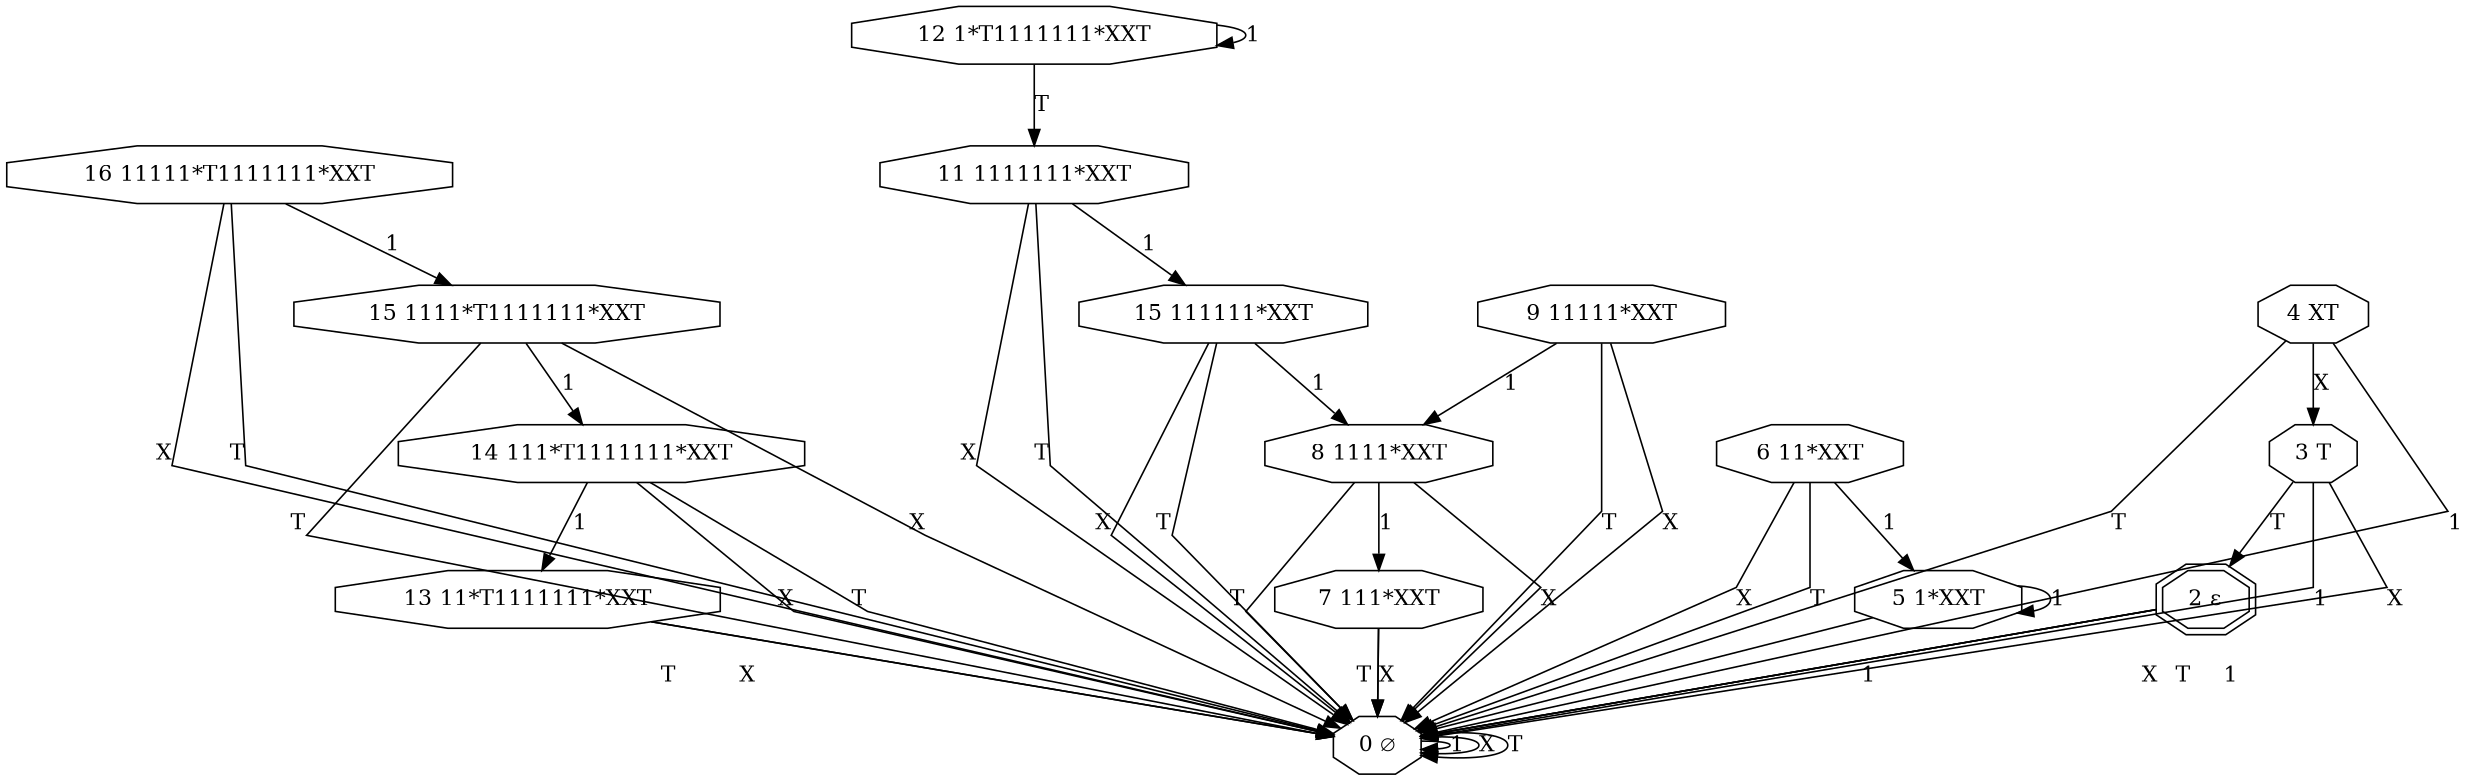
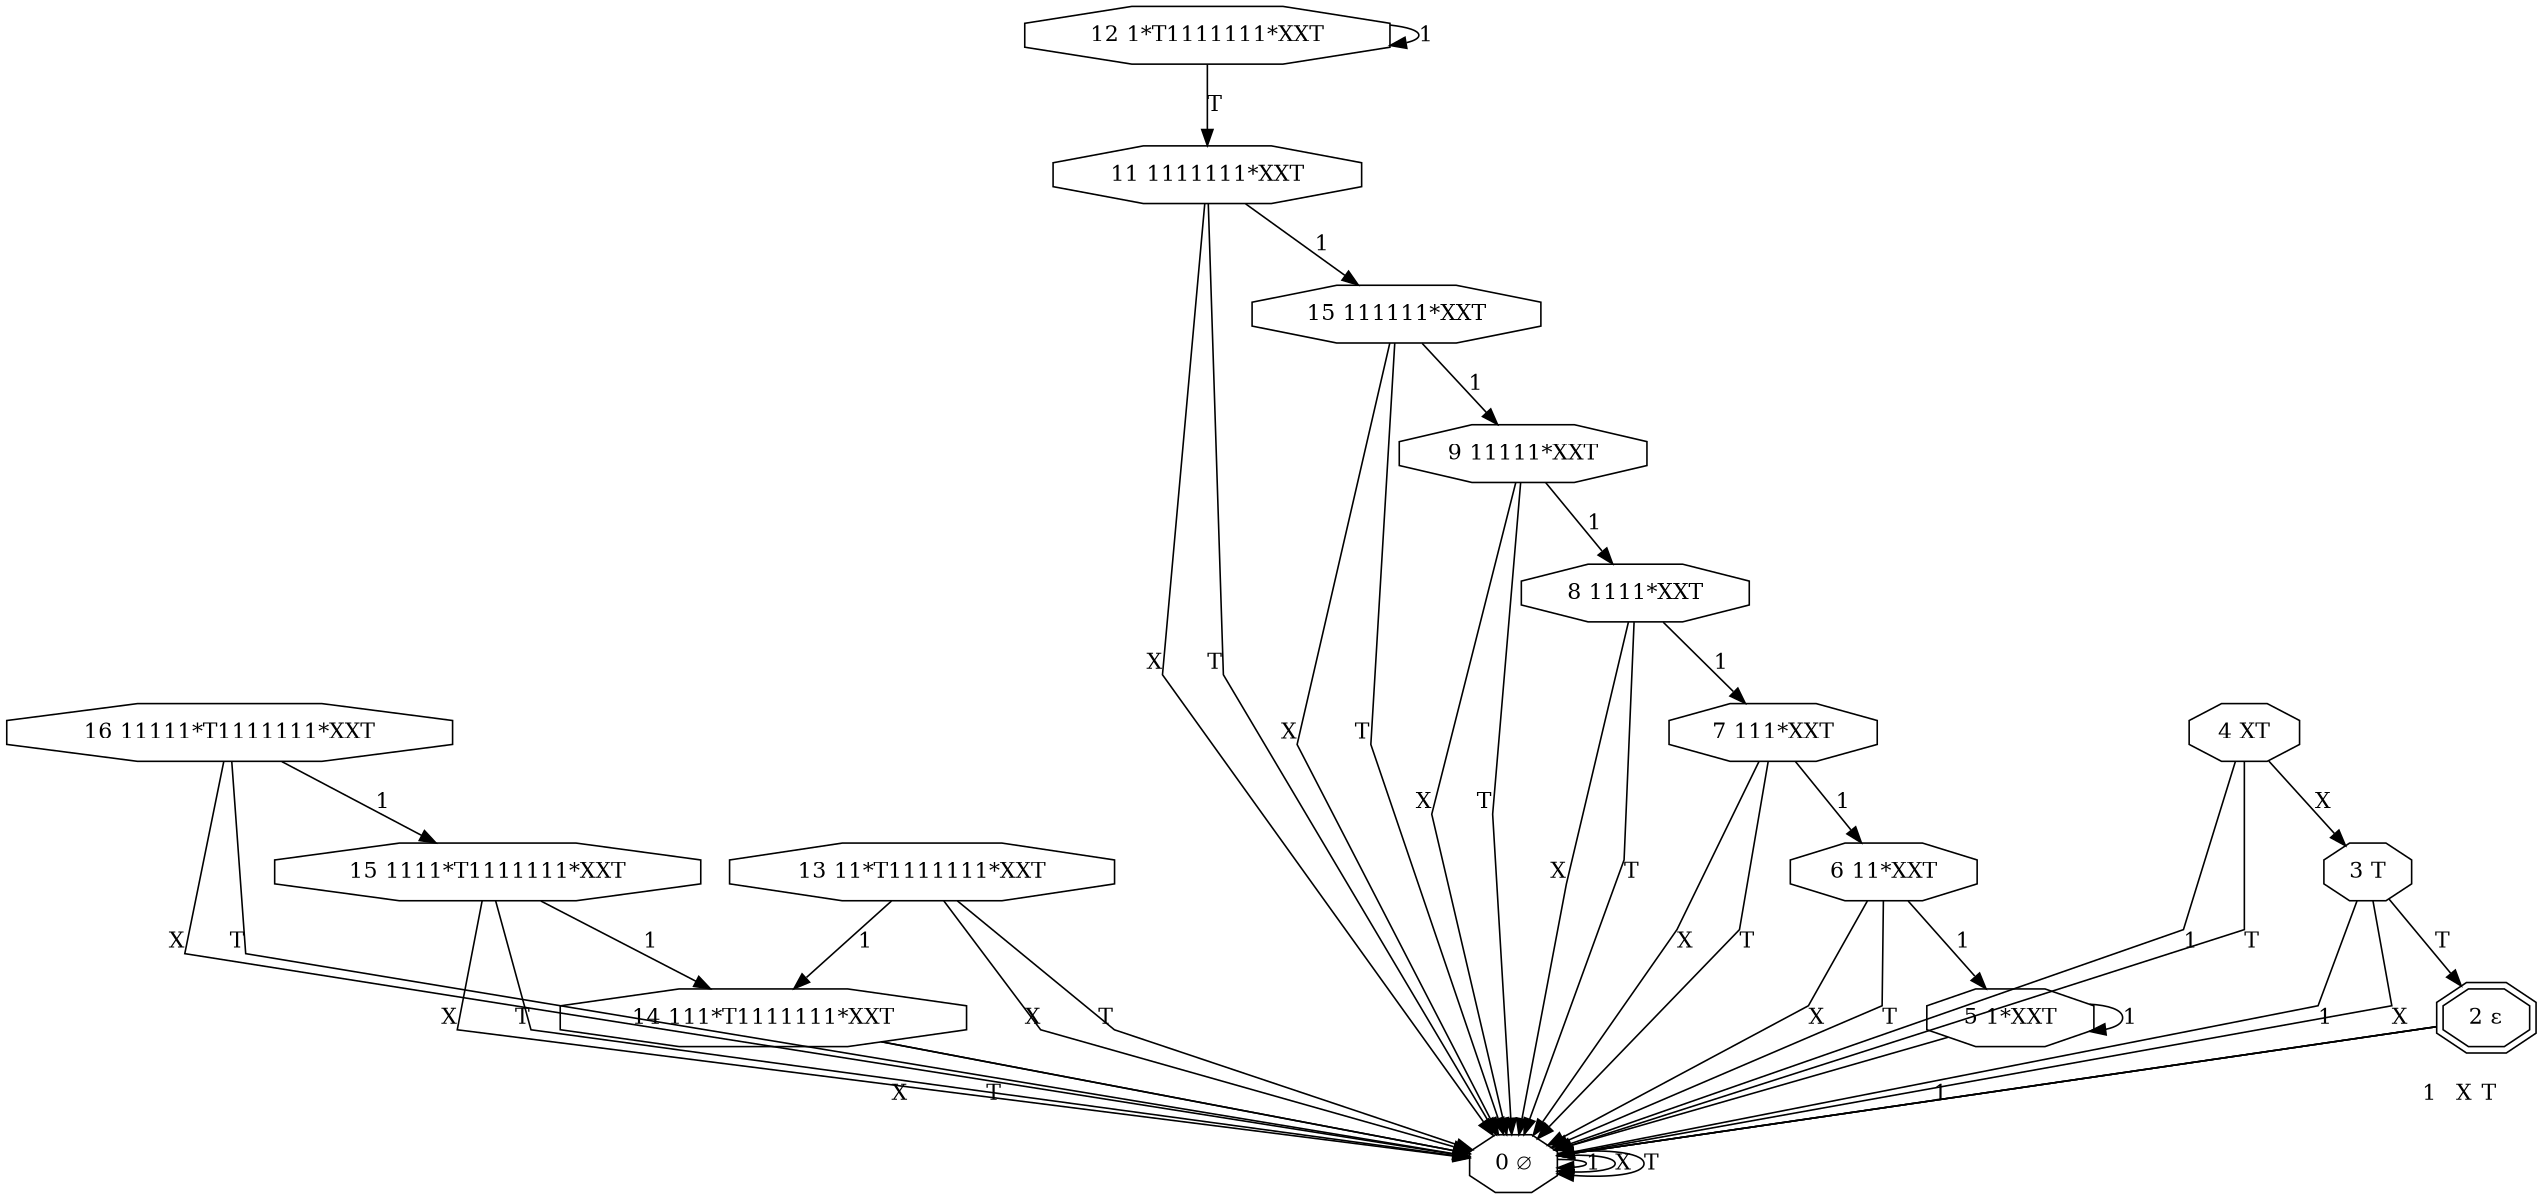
  digraph {
    splines=false
    node [shape=octagon]
    n1 [label="16 11111*T1111111*XXT"]
    n2 [label="0 &#8709;"]
    n3 [label="15 1111*T1111111*XXT"]
    n4 [label="14 111*T1111111*XXT"]
    n5 [label="13 11*T1111111*XXT"]
    n6 [label="12 1*T1111111*XXT"]
    n7 [label="11 1111111*XXT"]
    n8 [label="15 111111*XXT"]
    n9 [label="9 11111*XXT"]
    n10 [label="8 1111*XXT"]
    n11 [label="7 111*XXT"]
    n12 [label="6 11*XXT"]
    n13 [label="5 1*XXT"]
    n14 [label="4 XT"]
    n15 [label="3 T"]
    n16 [label="2 &#949;" shape=doubleoctagon]
    n1 -> n2 [label=X]
    n1 -> n2 [label=T]
    n1 -> n3 [label=1]
    n2 -> n2 [label=1]
    n2 -> n2 [label=X]
    n2 -> n2 [label=T]
    n3 -> n2 [label=X]
    n3 -> n2 [label=T]
    n3 -> n4 [label=1]
    n4 -> n2 [label=X]
    n4 -> n2 [label=T]
-   n4 -> n5 [label=1]
+   n5 -> n4 [label=1]
    n5 -> n2 [label=X]
    n5 -> n2 [label=T]
    n6 -> n6 [label=1]
    n6 -> n7 [label=T]
    n7 -> n2 [label=X]
    n7 -> n2 [label=T]
    n7 -> n8 [label=1]
    n8 -> n2 [label=X]
    n8 -> n2 [label=T]
-   n8 -> n10 [label=1]
+   n8 -> n9 [label=1]
    n9 -> n2 [label=X]
    n9 -> n2 [label=T]
    n9 -> n10 [label=1]
    n10 -> n2 [label=X]
    n10 -> n2 [label=T]
    n10 -> n11 [label=1]
    n11 -> n2 [label=X]
    n11 -> n2 [label=T]
+   n11 -> n12 [label=1]
    n12 -> n2 [label=X]
    n12 -> n2 [label=T]
    n12 -> n13 [label=1]
    n13 -> n2 [label=1]
    n13 -> n13 [label=1]
    n14 -> n2 [label=1]
    n14 -> n2 [label=T]
    n14 -> n15 [label=X]
    n15 -> n2 [label=1]
    n15 -> n2 [label=X]
    n15 -> n16 [label=T]
    n16 -> n2 [label=1]
    n16 -> n2 [label=X]
    n16 -> n2 [label=T]
  }
